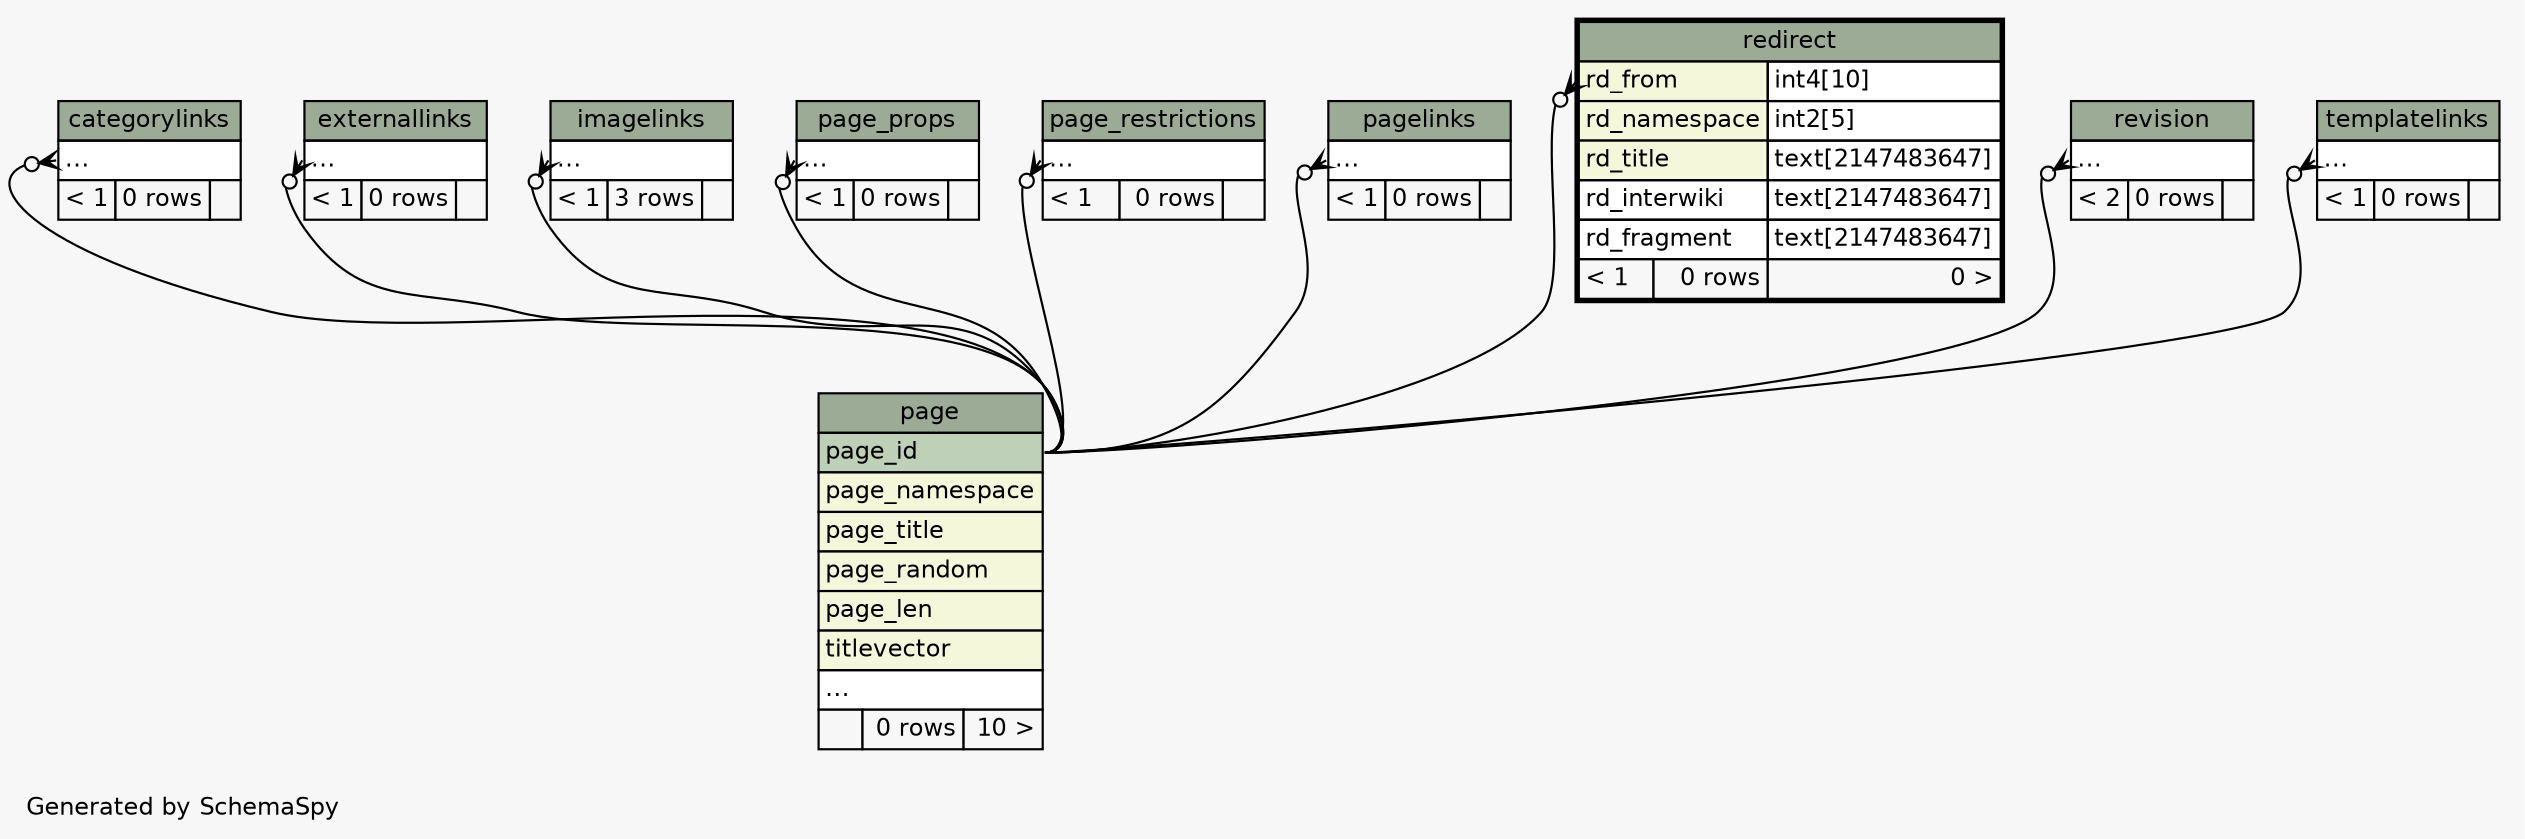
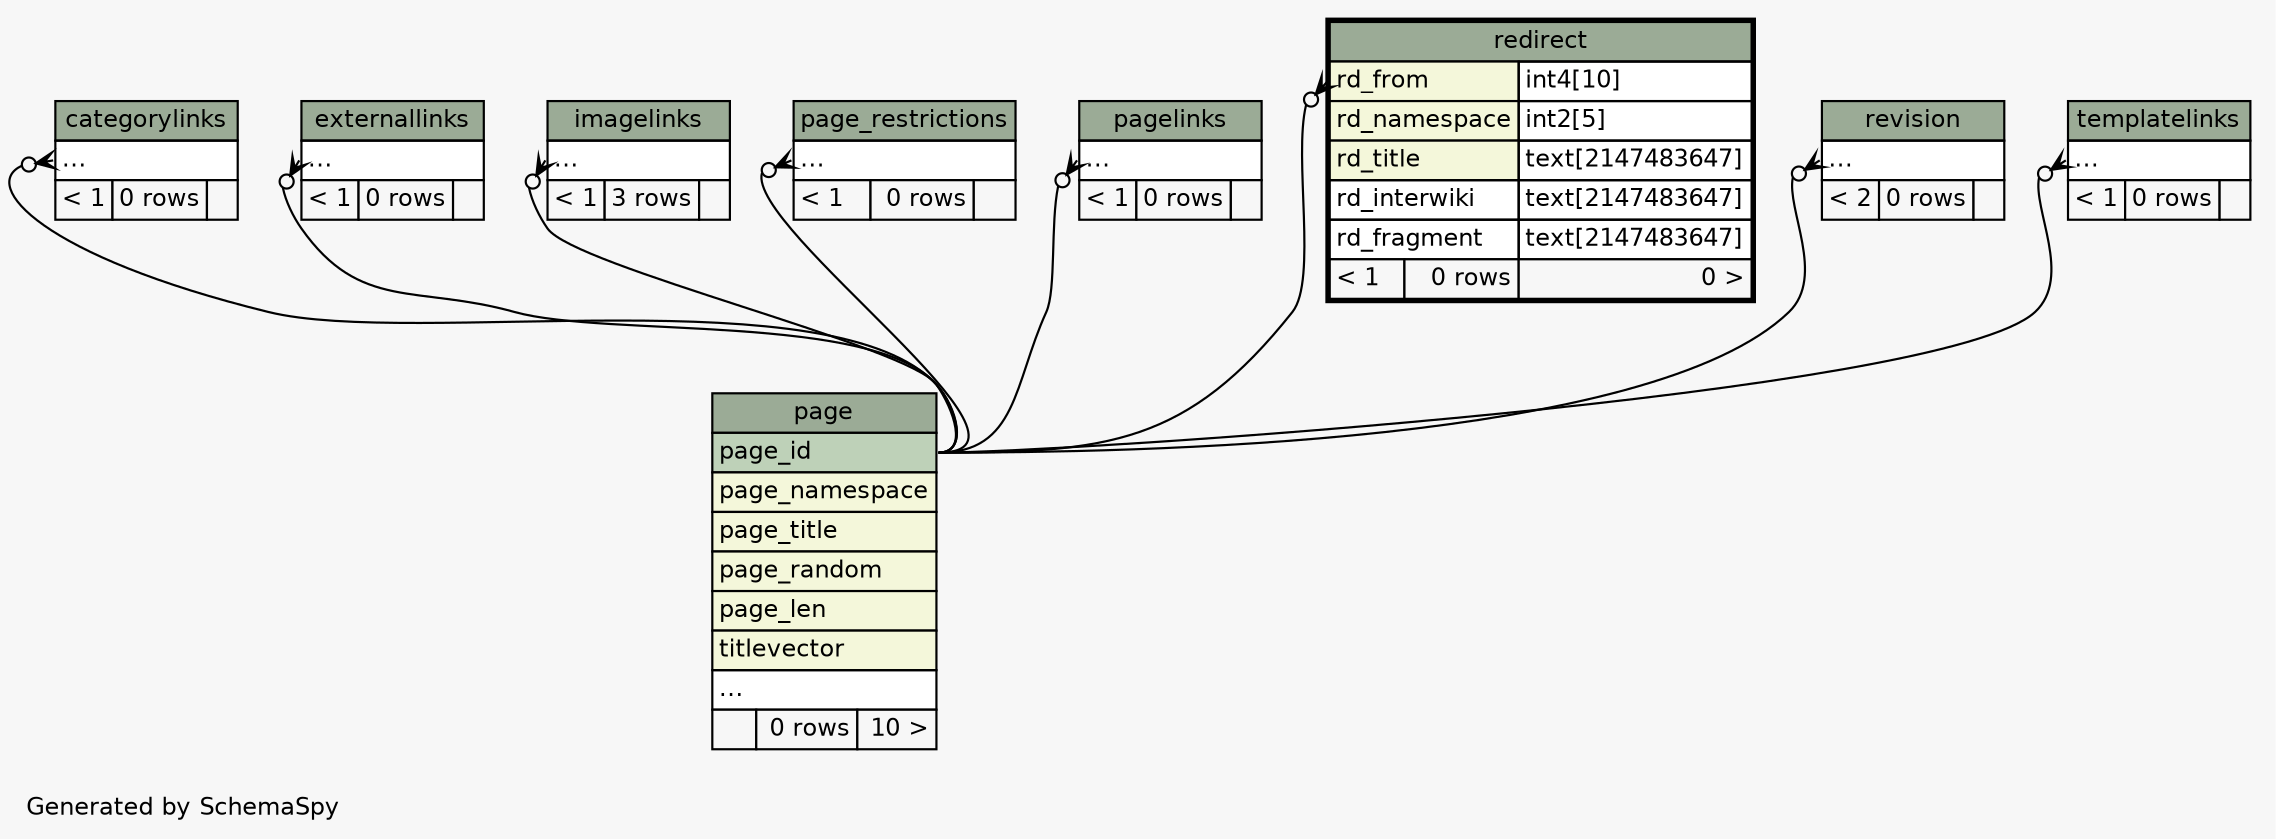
  digraph {
    bgcolor="#f7f7f7"
    fontname=Helvetica
    fontsize=11
    label="\nGenerated by SchemaSpy"
    labeljust=l
    nodesep=0.18
    rankdir=TB
    ranksep=0.46
    node [fontname=Helvetica fontsize=11 shape=plaintext]
    edge [arrowhead=none arrowsize=0.8 arrowtail=crowodot dir=back headport="page_id:e" tailport="elipses:w"]
    n1 [label=<     <TABLE BORDER="0" CELLBORDER="1" CELLSPACING="0" BGCOLOR="#ffffff">       <TR><TD COLSPAN="3" BGCOLOR="#9bab96" ALIGN="CENTER">categorylinks</TD></TR>       <TR><TD PORT="elipses" COLSPAN="3" ALIGN="LEFT">...</TD></TR>       <TR><TD ALIGN="LEFT" BGCOLOR="#f7f7f7">&lt; 1</TD><TD ALIGN="RIGHT" BGCOLOR="#f7f7f7">0 rows</TD><TD ALIGN="RIGHT" BGCOLOR="#f7f7f7">  </TD></TR>     </TABLE>>]
    n2 [label=<     <TABLE BORDER="0" CELLBORDER="1" CELLSPACING="0" BGCOLOR="#ffffff">       <TR><TD COLSPAN="3" BGCOLOR="#9bab96" ALIGN="CENTER">page</TD></TR>       <TR><TD PORT="page_id" COLSPAN="3" BGCOLOR="#bed1b8" ALIGN="LEFT">page_id</TD></TR>       <TR><TD PORT="page_namespace" COLSPAN="3" BGCOLOR="#f4f7da" ALIGN="LEFT">page_namespace</TD></TR>       <TR><TD PORT="page_title" COLSPAN="3" BGCOLOR="#f4f7da" ALIGN="LEFT">page_title</TD></TR>       <TR><TD PORT="page_random" COLSPAN="3" BGCOLOR="#f4f7da" ALIGN="LEFT">page_random</TD></TR>       <TR><TD PORT="page_len" COLSPAN="3" BGCOLOR="#f4f7da" ALIGN="LEFT">page_len</TD></TR>       <TR><TD PORT="titlevector" COLSPAN="3" BGCOLOR="#f4f7da" ALIGN="LEFT">titlevector</TD></TR>       <TR><TD PORT="elipses" COLSPAN="3" ALIGN="LEFT">...</TD></TR>       <TR><TD ALIGN="LEFT" BGCOLOR="#f7f7f7">  </TD><TD ALIGN="RIGHT" BGCOLOR="#f7f7f7">0 rows</TD><TD ALIGN="RIGHT" BGCOLOR="#f7f7f7">10 &gt;</TD></TR>     </TABLE>>]
    n3 [label=<     <TABLE BORDER="0" CELLBORDER="1" CELLSPACING="0" BGCOLOR="#ffffff">       <TR><TD COLSPAN="3" BGCOLOR="#9bab96" ALIGN="CENTER">externallinks</TD></TR>       <TR><TD PORT="elipses" COLSPAN="3" ALIGN="LEFT">...</TD></TR>       <TR><TD ALIGN="LEFT" BGCOLOR="#f7f7f7">&lt; 1</TD><TD ALIGN="RIGHT" BGCOLOR="#f7f7f7">0 rows</TD><TD ALIGN="RIGHT" BGCOLOR="#f7f7f7">  </TD></TR>     </TABLE>>]
    n4 [label=<     <TABLE BORDER="0" CELLBORDER="1" CELLSPACING="0" BGCOLOR="#ffffff">       <TR><TD COLSPAN="3" BGCOLOR="#9bab96" ALIGN="CENTER">imagelinks</TD></TR>       <TR><TD PORT="elipses" COLSPAN="3" ALIGN="LEFT">...</TD></TR>       <TR><TD ALIGN="LEFT" BGCOLOR="#f7f7f7">&lt; 1</TD><TD ALIGN="RIGHT" BGCOLOR="#f7f7f7">3 rows</TD><TD ALIGN="RIGHT" BGCOLOR="#f7f7f7">  </TD></TR>     </TABLE>>]
-   n5 [label=<     <TABLE BORDER="0" CELLBORDER="1" CELLSPACING="0" BGCOLOR="#ffffff">       <TR><TD COLSPAN="3" BGCOLOR="#9bab96" ALIGN="CENTER">page_props</TD></TR>       <TR><TD PORT="elipses" COLSPAN="3" ALIGN="LEFT">...</TD></TR>       <TR><TD ALIGN="LEFT" BGCOLOR="#f7f7f7">&lt; 1</TD><TD ALIGN="RIGHT" BGCOLOR="#f7f7f7">0 rows</TD><TD ALIGN="RIGHT" BGCOLOR="#f7f7f7">  </TD></TR>     </TABLE>>]
    n6 [label=<     <TABLE BORDER="0" CELLBORDER="1" CELLSPACING="0" BGCOLOR="#ffffff">       <TR><TD COLSPAN="3" BGCOLOR="#9bab96" ALIGN="CENTER">page_restrictions</TD></TR>       <TR><TD PORT="elipses" COLSPAN="3" ALIGN="LEFT">...</TD></TR>       <TR><TD ALIGN="LEFT" BGCOLOR="#f7f7f7">&lt; 1</TD><TD ALIGN="RIGHT" BGCOLOR="#f7f7f7">0 rows</TD><TD ALIGN="RIGHT" BGCOLOR="#f7f7f7">  </TD></TR>     </TABLE>>]
    n7 [label=<     <TABLE BORDER="0" CELLBORDER="1" CELLSPACING="0" BGCOLOR="#ffffff">       <TR><TD COLSPAN="3" BGCOLOR="#9bab96" ALIGN="CENTER">pagelinks</TD></TR>       <TR><TD PORT="elipses" COLSPAN="3" ALIGN="LEFT">...</TD></TR>       <TR><TD ALIGN="LEFT" BGCOLOR="#f7f7f7">&lt; 1</TD><TD ALIGN="RIGHT" BGCOLOR="#f7f7f7">0 rows</TD><TD ALIGN="RIGHT" BGCOLOR="#f7f7f7">  </TD></TR>     </TABLE>>]
    n8 [label=<     <TABLE BORDER="2" CELLBORDER="1" CELLSPACING="0" BGCOLOR="#ffffff">       <TR><TD COLSPAN="3" BGCOLOR="#9bab96" ALIGN="CENTER">redirect</TD></TR>       <TR><TD PORT="rd_from" COLSPAN="2" BGCOLOR="#f4f7da" ALIGN="LEFT">rd_from</TD><TD PORT="rd_from.type" ALIGN="LEFT">int4[10]</TD></TR>       <TR><TD PORT="rd_namespace" COLSPAN="2" BGCOLOR="#f4f7da" ALIGN="LEFT">rd_namespace</TD><TD PORT="rd_namespace.type" ALIGN="LEFT">int2[5]</TD></TR>       <TR><TD PORT="rd_title" COLSPAN="2" BGCOLOR="#f4f7da" ALIGN="LEFT">rd_title</TD><TD PORT="rd_title.type" ALIGN="LEFT">text[2147483647]</TD></TR>       <TR><TD PORT="rd_interwiki" COLSPAN="2" ALIGN="LEFT">rd_interwiki</TD><TD PORT="rd_interwiki.type" ALIGN="LEFT">text[2147483647]</TD></TR>       <TR><TD PORT="rd_fragment" COLSPAN="2" ALIGN="LEFT">rd_fragment</TD><TD PORT="rd_fragment.type" ALIGN="LEFT">text[2147483647]</TD></TR>       <TR><TD ALIGN="LEFT" BGCOLOR="#f7f7f7">&lt; 1</TD><TD ALIGN="RIGHT" BGCOLOR="#f7f7f7">0 rows</TD><TD ALIGN="RIGHT" BGCOLOR="#f7f7f7">0 &gt;</TD></TR>     </TABLE>>]
    n9 [label=<     <TABLE BORDER="0" CELLBORDER="1" CELLSPACING="0" BGCOLOR="#ffffff">       <TR><TD COLSPAN="3" BGCOLOR="#9bab96" ALIGN="CENTER">revision</TD></TR>       <TR><TD PORT="elipses" COLSPAN="3" ALIGN="LEFT">...</TD></TR>       <TR><TD ALIGN="LEFT" BGCOLOR="#f7f7f7">&lt; 2</TD><TD ALIGN="RIGHT" BGCOLOR="#f7f7f7">0 rows</TD><TD ALIGN="RIGHT" BGCOLOR="#f7f7f7">  </TD></TR>     </TABLE>>]
    n10 [label=<     <TABLE BORDER="0" CELLBORDER="1" CELLSPACING="0" BGCOLOR="#ffffff">       <TR><TD COLSPAN="3" BGCOLOR="#9bab96" ALIGN="CENTER">templatelinks</TD></TR>       <TR><TD PORT="elipses" COLSPAN="3" ALIGN="LEFT">...</TD></TR>       <TR><TD ALIGN="LEFT" BGCOLOR="#f7f7f7">&lt; 1</TD><TD ALIGN="RIGHT" BGCOLOR="#f7f7f7">0 rows</TD><TD ALIGN="RIGHT" BGCOLOR="#f7f7f7">  </TD></TR>     </TABLE>>]
    n1 -> n2
    n3 -> n2
    n4 -> n2
-   n5 -> n2
    n6 -> n2
    n7 -> n2
    n8 -> n2 [tailport="rd_from:w"]
    n9 -> n2
    n10 -> n2
  }
